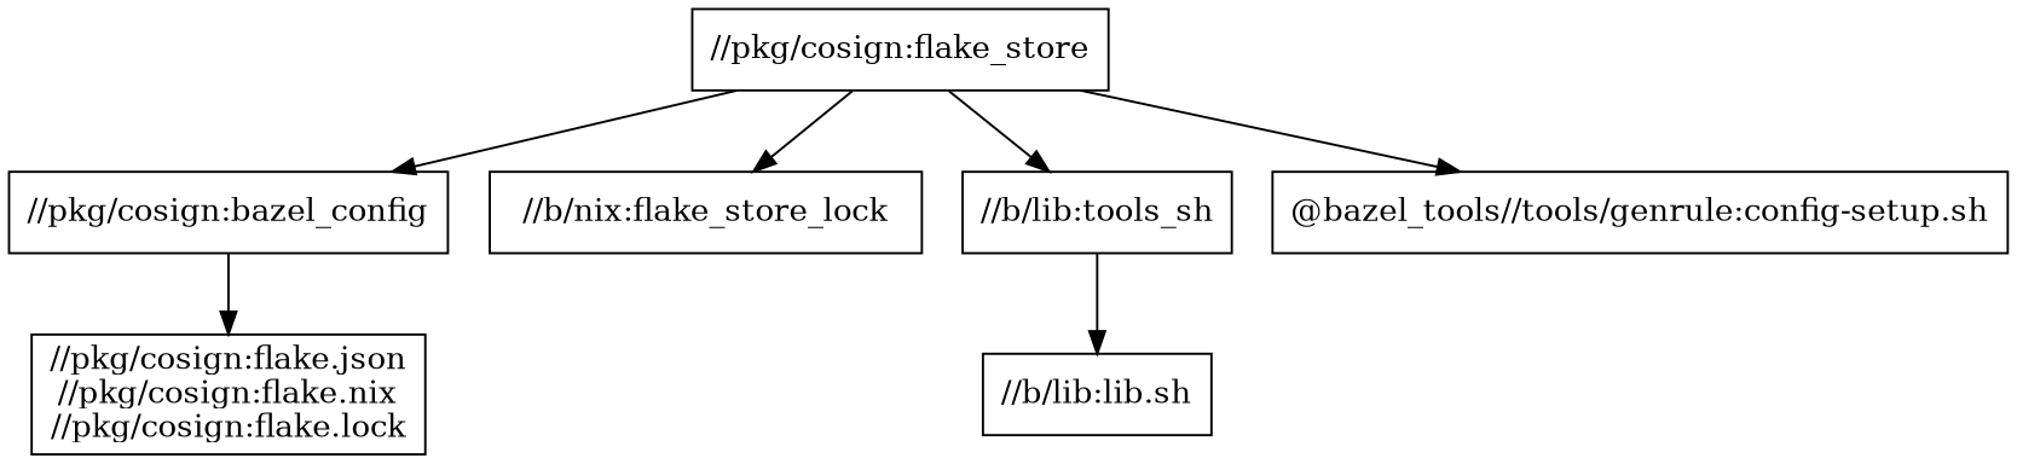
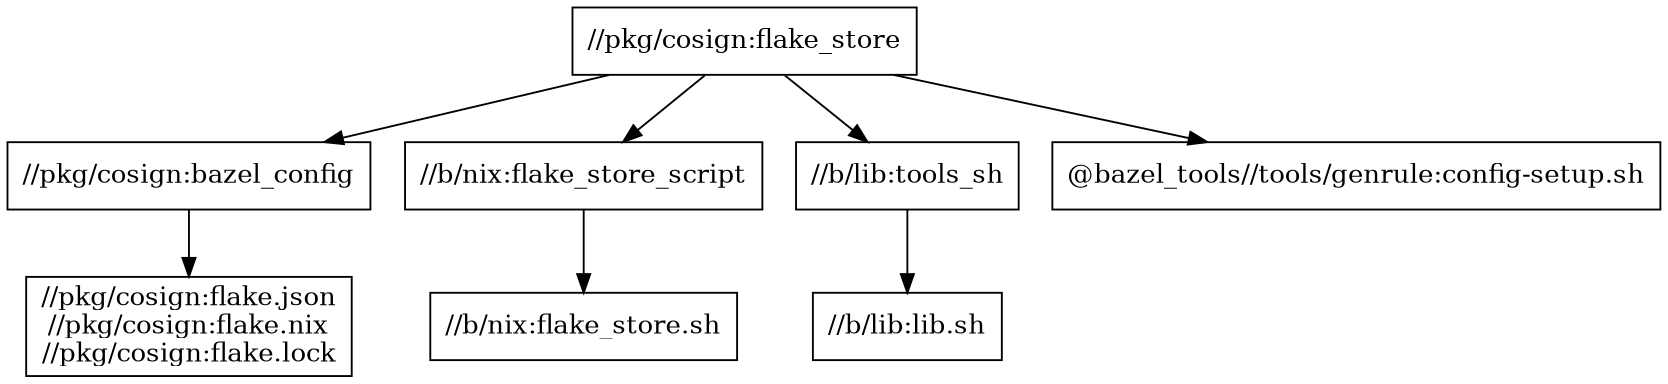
  digraph {
    node [shape=box]
    n1 [label="//pkg/cosign:bazel_config"]
    "//pkg/cosign:flake_store"
-   "//b/nix:flake_store_script" [label="//b/nix:flake_store_lock"]
+   "//b/nix:flake_store_script"
    n4 [label="//b/lib:tools_sh"]
    n5 [label="@bazel_tools//tools/genrule:config-setup.sh"]
    "//pkg/cosign:flake.json\n//pkg/cosign:flake.nix\n//pkg/cosign:flake.lock"
+   "//b/nix:flake_store.sh"
    "//b/lib:lib.sh"
    n1 -> "//pkg/cosign:flake.json\n//pkg/cosign:flake.nix\n//pkg/cosign:flake.lock"
    "//pkg/cosign:flake_store" -> n1
    "//pkg/cosign:flake_store" -> "//b/nix:flake_store_script"
    "//pkg/cosign:flake_store" -> n4
    "//pkg/cosign:flake_store" -> n5
+   "//b/nix:flake_store_script" -> "//b/nix:flake_store.sh"
    n4 -> "//b/lib:lib.sh"
  }
